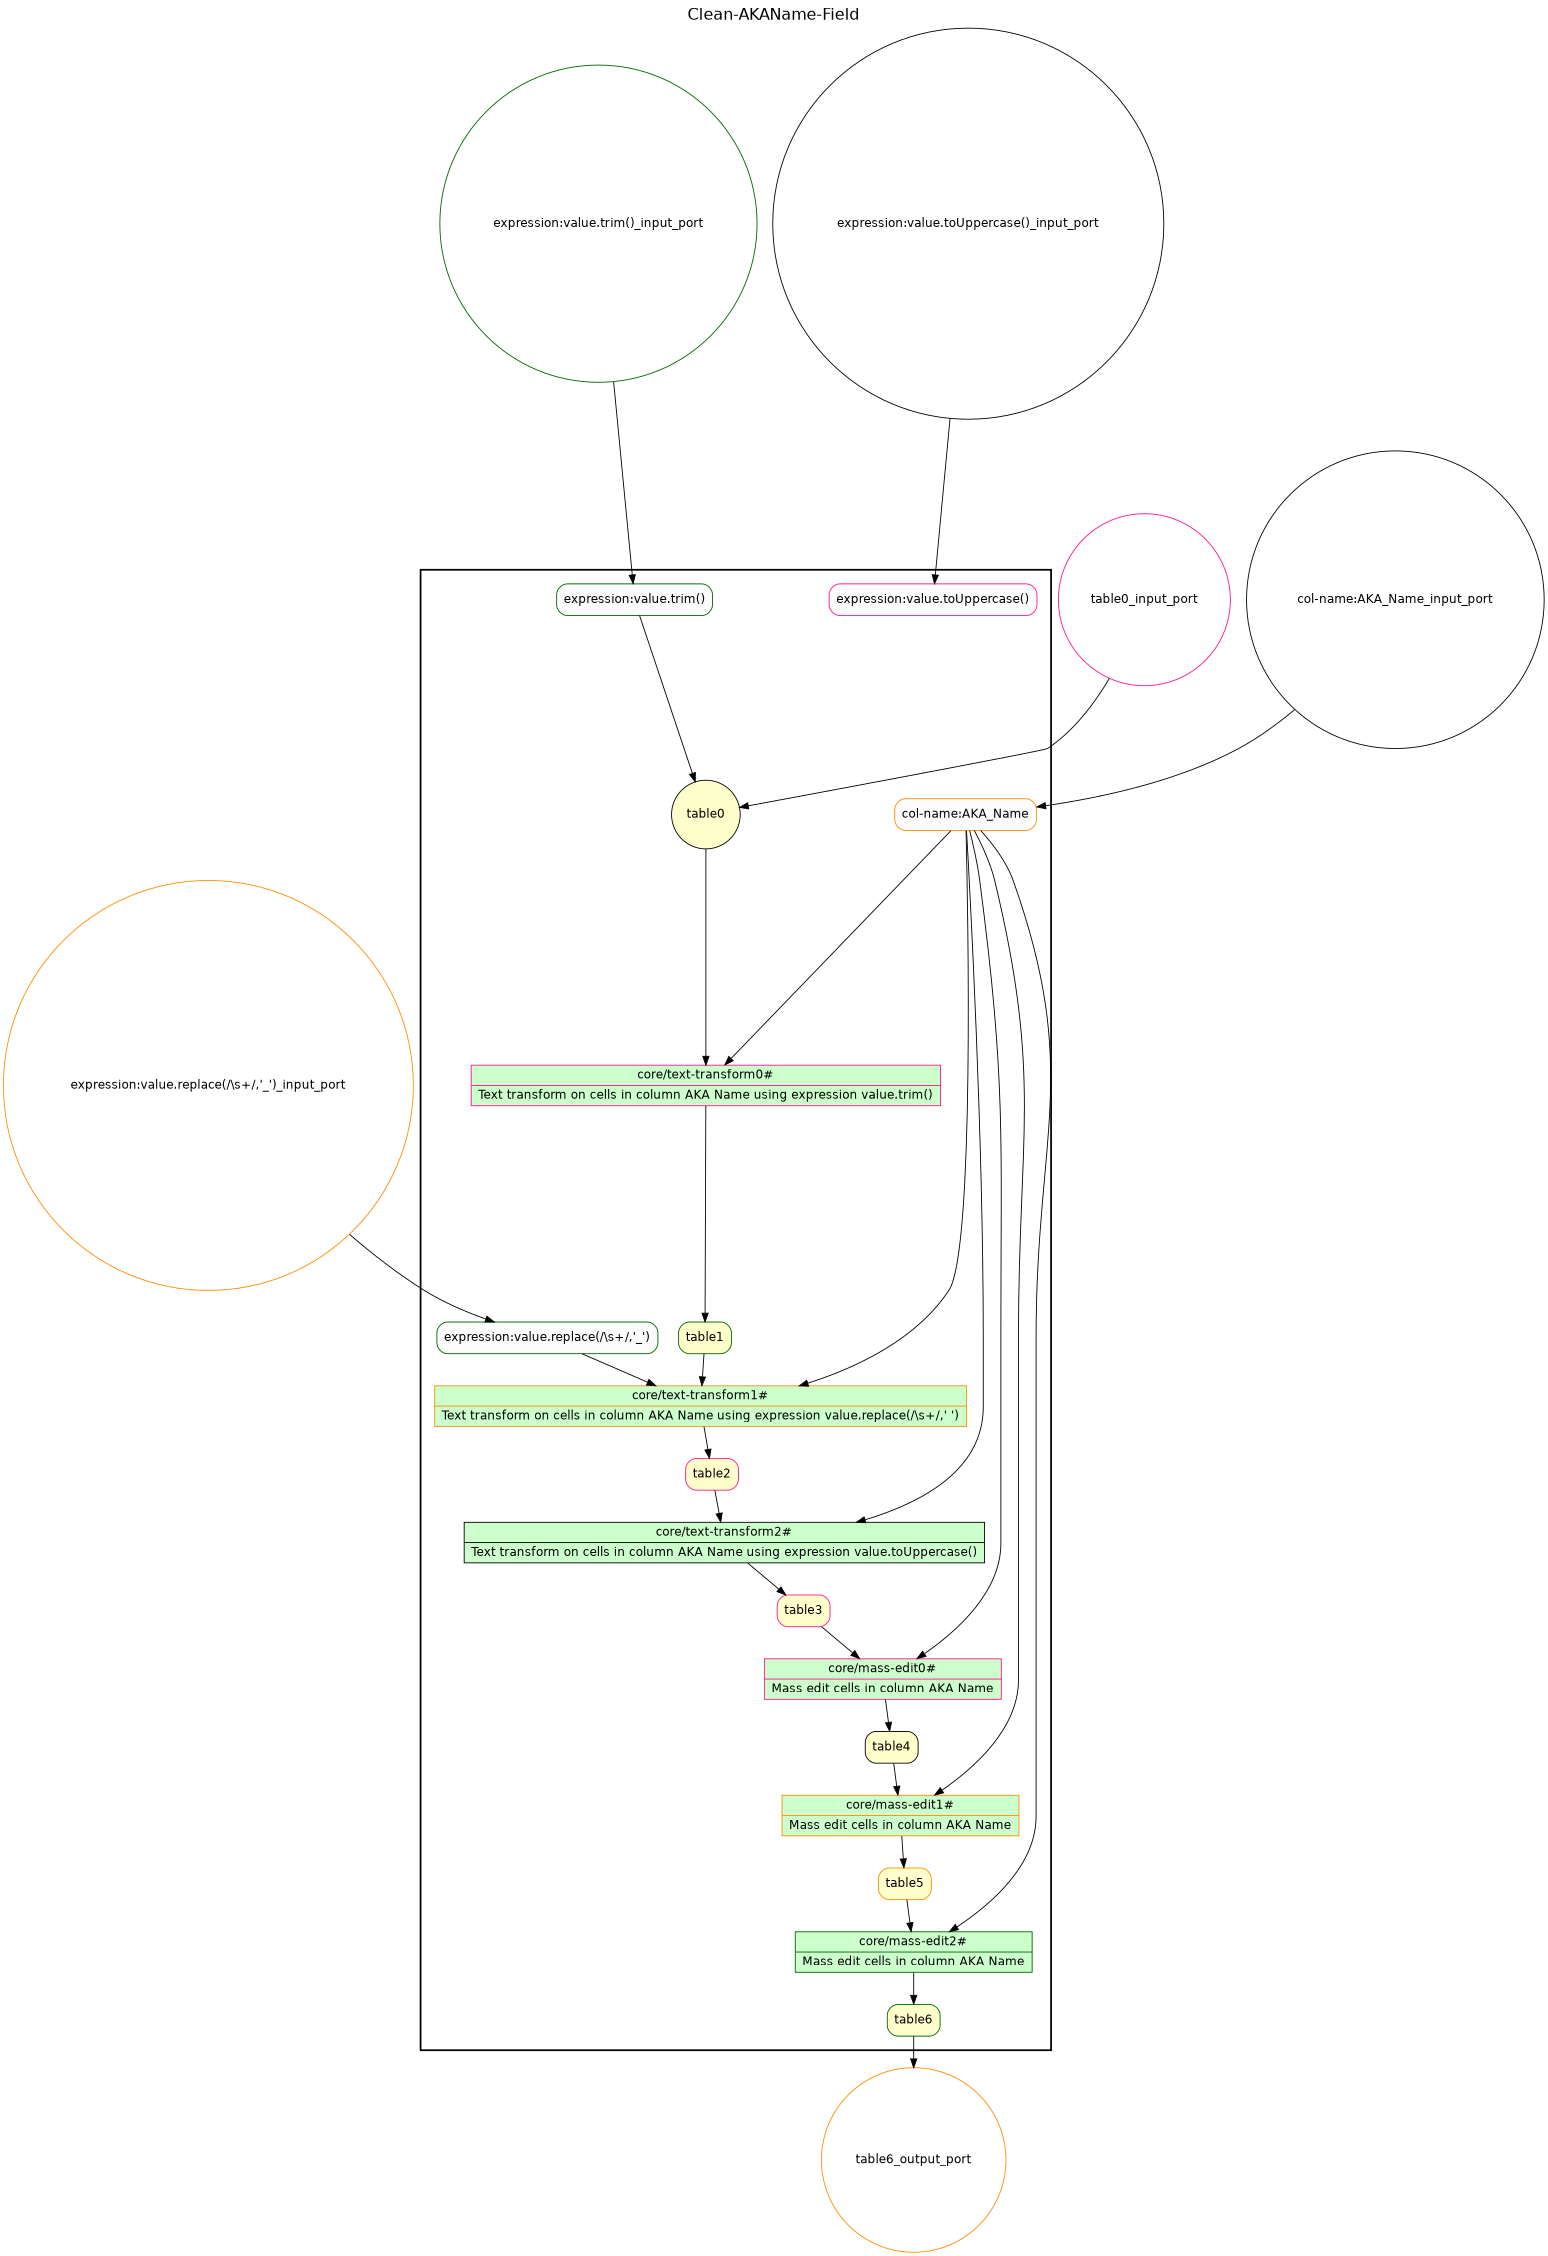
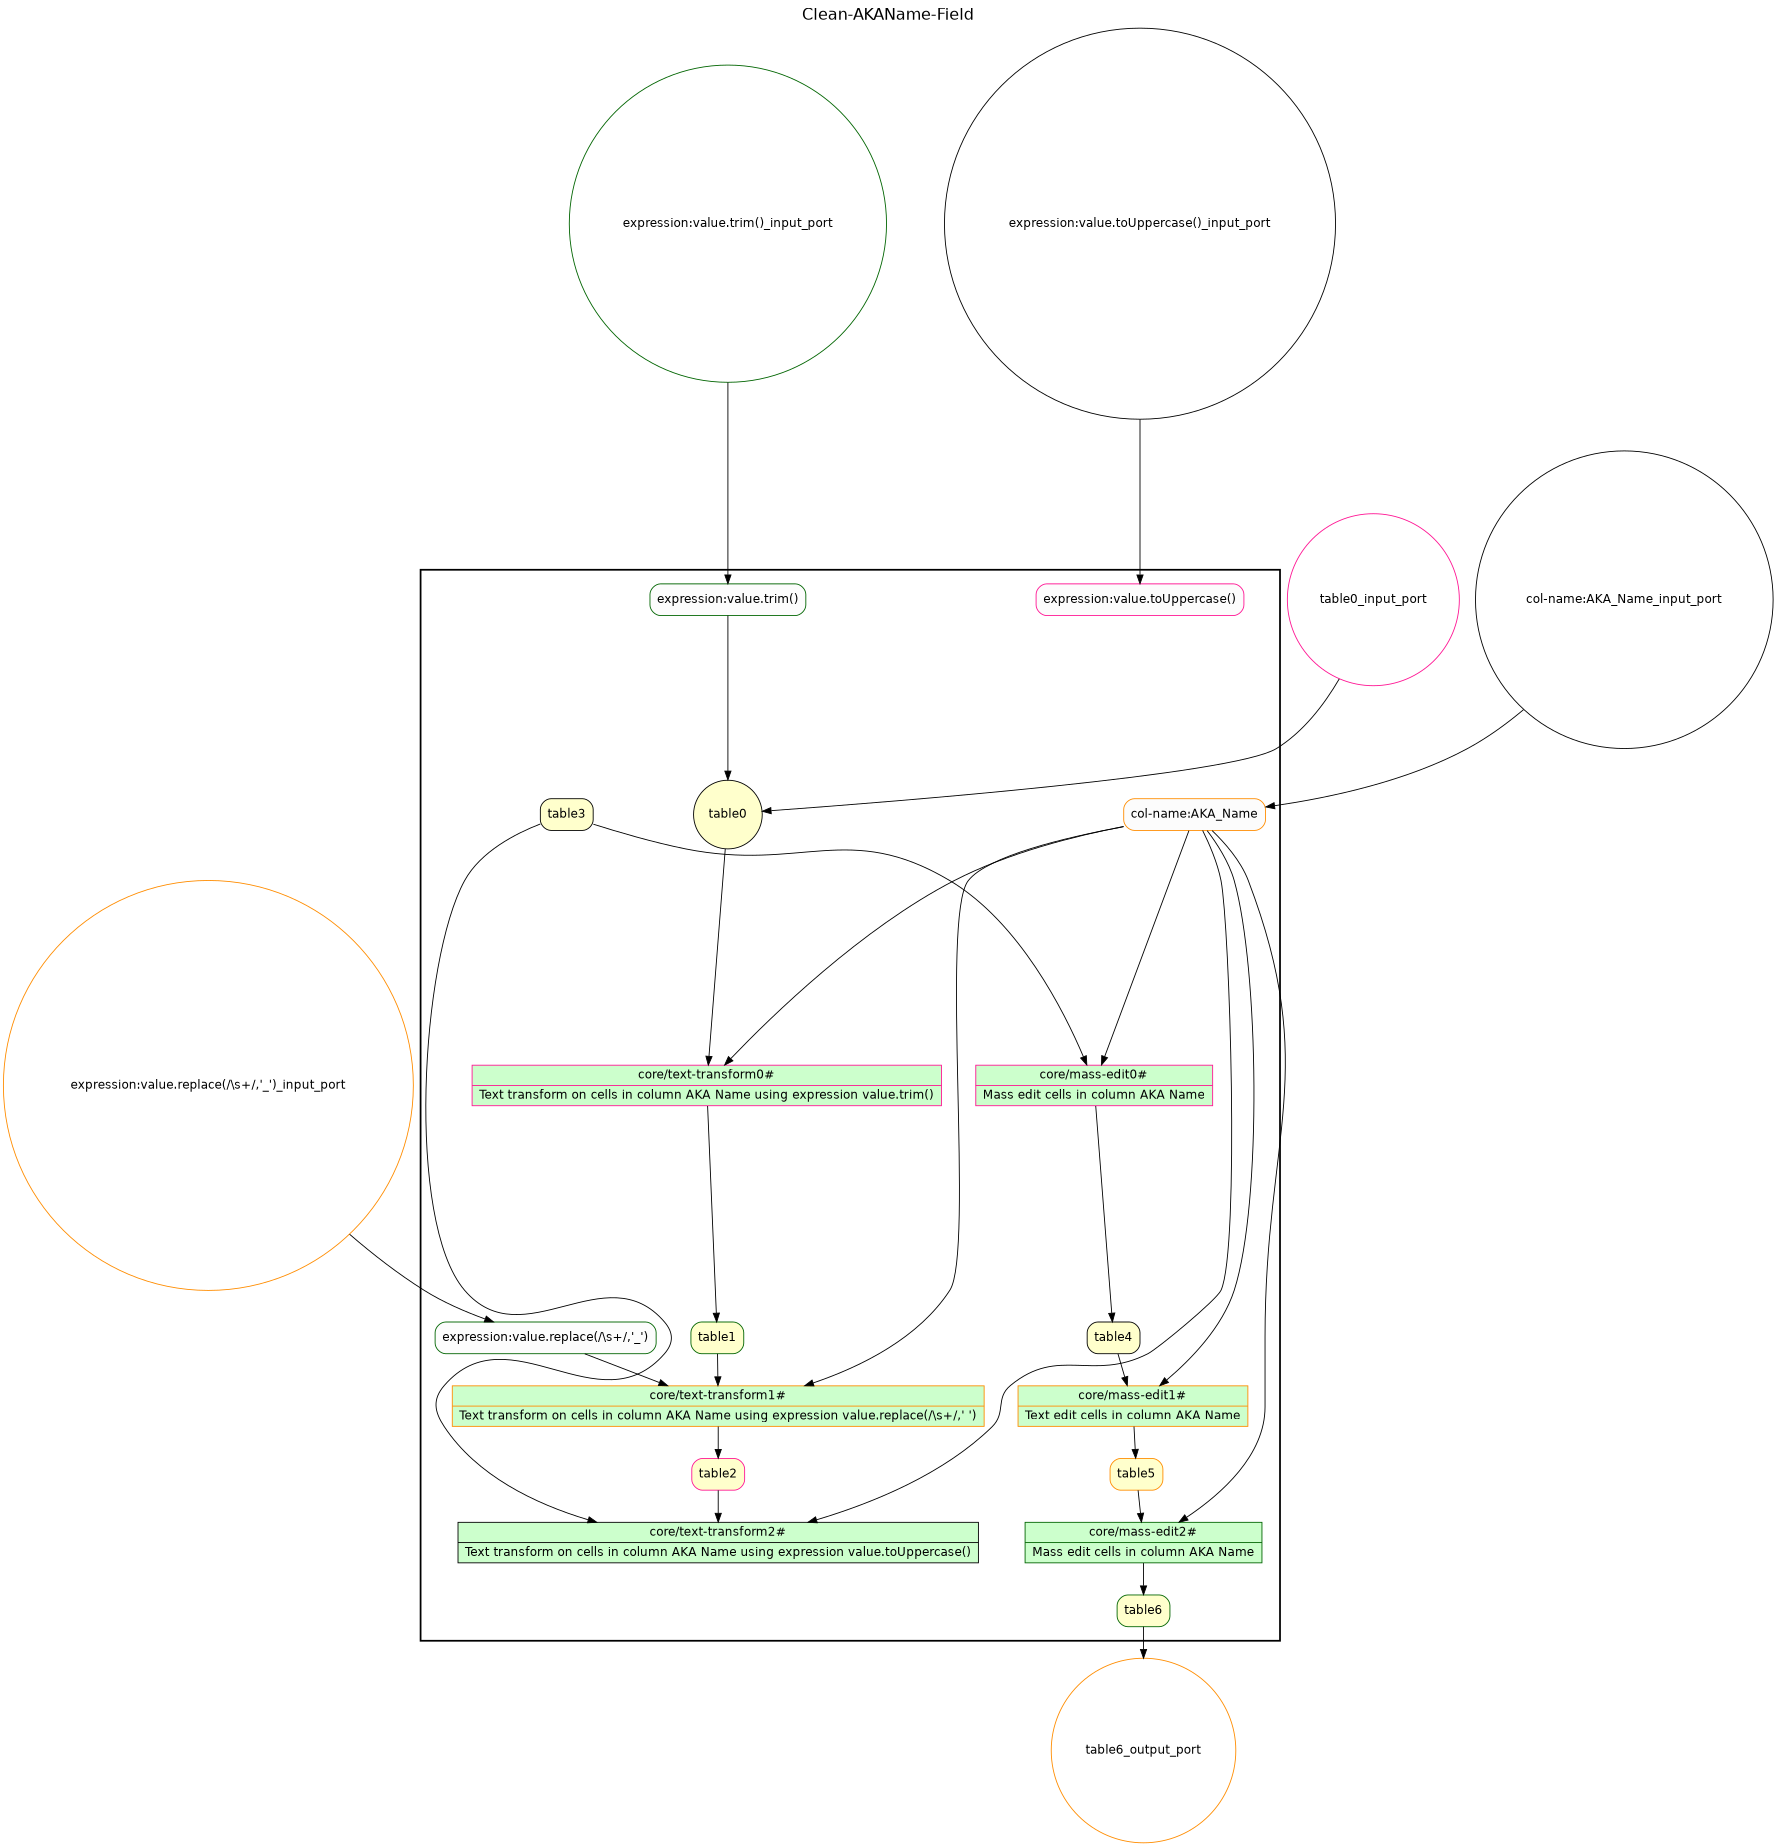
  digraph {
    fontname=Helvetica
    fontsize=18
    label="Clean-AKAName-Field"
    labelloc=t
    rankdir=TB
    node [color=deeppink fillcolor="#FFFFCC" fontname=Helvetica peripheries=1 shape=box style="rounded,filled"]
    n1 [fillcolor="#CCFFCC" label="{<f0> core/text-transform0# |<f1> Text transform on cells in column AKA Name using expression value.trim()}" rankdir=LR shape=record style=filled]
    table1 [color=darkgreen]
    n3 [color=darkorange fillcolor="#CCFFCC" label="{<f0> core/text-transform1# |<f1> Text transform on cells in column AKA Name using expression value.replace(/\\s+/,' ')}" rankdir=LR shape=record style=filled]
    table2
    n5 [color=black fillcolor="#CCFFCC" label="{<f0> core/text-transform2# |<f1> Text transform on cells in column AKA Name using expression value.toUppercase()}" rankdir=LR shape=record style=filled]
-   table3
+   table3 [color=black]
    n7 [fillcolor="#CCFFCC" label="{<f0> core/mass-edit0# |<f1> Mass edit cells in column AKA Name}" rankdir=LR shape=record style=filled]
    table4 [color=black]
-   n9 [color=darkorange fillcolor="#CCFFCC" label="{<f0> core/mass-edit1# |<f1> Mass edit cells in column AKA Name}" rankdir=LR shape=record style=filled]
+   n9 [color=darkorange fillcolor="#CCFFCC" label="{<f0> core/mass-edit1# |<f1> Text edit cells in column AKA Name}" rankdir=LR shape=record style=filled]
    table5 [color=darkorange]
    n11 [color=darkgreen fillcolor="#CCFFCC" label="{<f0> core/mass-edit2# |<f1> Mass edit cells in column AKA Name}" rankdir=LR shape=record style=filled]
    table6 [color=darkgreen]
    table0 [color=black shape=circle]
    "col-name:AKA_Name" [color=darkorange fillcolor="#FCFCFC"]
    "expression:value.trim()" [color=darkgreen fillcolor="#FCFCFC"]
    "expression:value.replace(/\\s+/,'_')" [color=darkgreen fillcolor="#FCFCFC"]
    "expression:value.toUppercase()" [fillcolor="#FCFCFC"]
    table6_output_port [color=darkorange fillcolor="#FFFFFF" shape=circle width=0.2]
    "expression:value.trim()_input_port" [color=darkgreen fillcolor="#FFFFFF" shape=circle width=0.2]
    "expression:value.replace(/\\s+/,'_')_input_port" [color=darkorange fillcolor="#FFFFFF" shape=circle width=0.2]
    "col-name:AKA_Name_input_port" [color=black fillcolor="#FFFFFF" shape=circle width=0.2]
    "expression:value.toUppercase()_input_port" [color=black fillcolor="#FFFFFF" shape=circle width=0.2]
    table0_input_port [fillcolor="#FFFFFF" shape=circle width=0.2]
    subgraph cluster_1 {
      color=black
      label=""
      penwidth=2
      subgraph cluster_2 {
        color=black
        label=""
        penwidth=0
        n1
        table1
        n3
        table2
        n5
        table3
        n7
        table4
        n9
        table5
        n11
        table6
        table0
        "col-name:AKA_Name"
        "expression:value.trim()"
        "expression:value.replace(/\\s+/,'_')"
        "expression:value.toUppercase()"
      }
    }
    n1 -> table1
    table1 -> n3
    n3 -> table2
    table2 -> n5
-   n5 -> table3
+   table3 -> n5
    table3 -> n7
    n7 -> table4
    table4 -> n9
    n9 -> table5
    table5 -> n11
    n11 -> table6
    table6 -> table6_output_port
    table0 -> n1
    "col-name:AKA_Name" -> n1
    "col-name:AKA_Name" -> n3
    "col-name:AKA_Name" -> n5
    "col-name:AKA_Name" -> n7
    "col-name:AKA_Name" -> n9
    "col-name:AKA_Name" -> n11
    "expression:value.trim()" -> table0
    "expression:value.replace(/\\s+/,'_')" -> n3
    "expression:value.trim()_input_port" -> "expression:value.trim()"
    "expression:value.replace(/\\s+/,'_')_input_port" -> "expression:value.replace(/\\s+/,'_')"
    "col-name:AKA_Name_input_port" -> "col-name:AKA_Name"
    "expression:value.toUppercase()_input_port" -> "expression:value.toUppercase()"
    table0_input_port -> table0
  }
